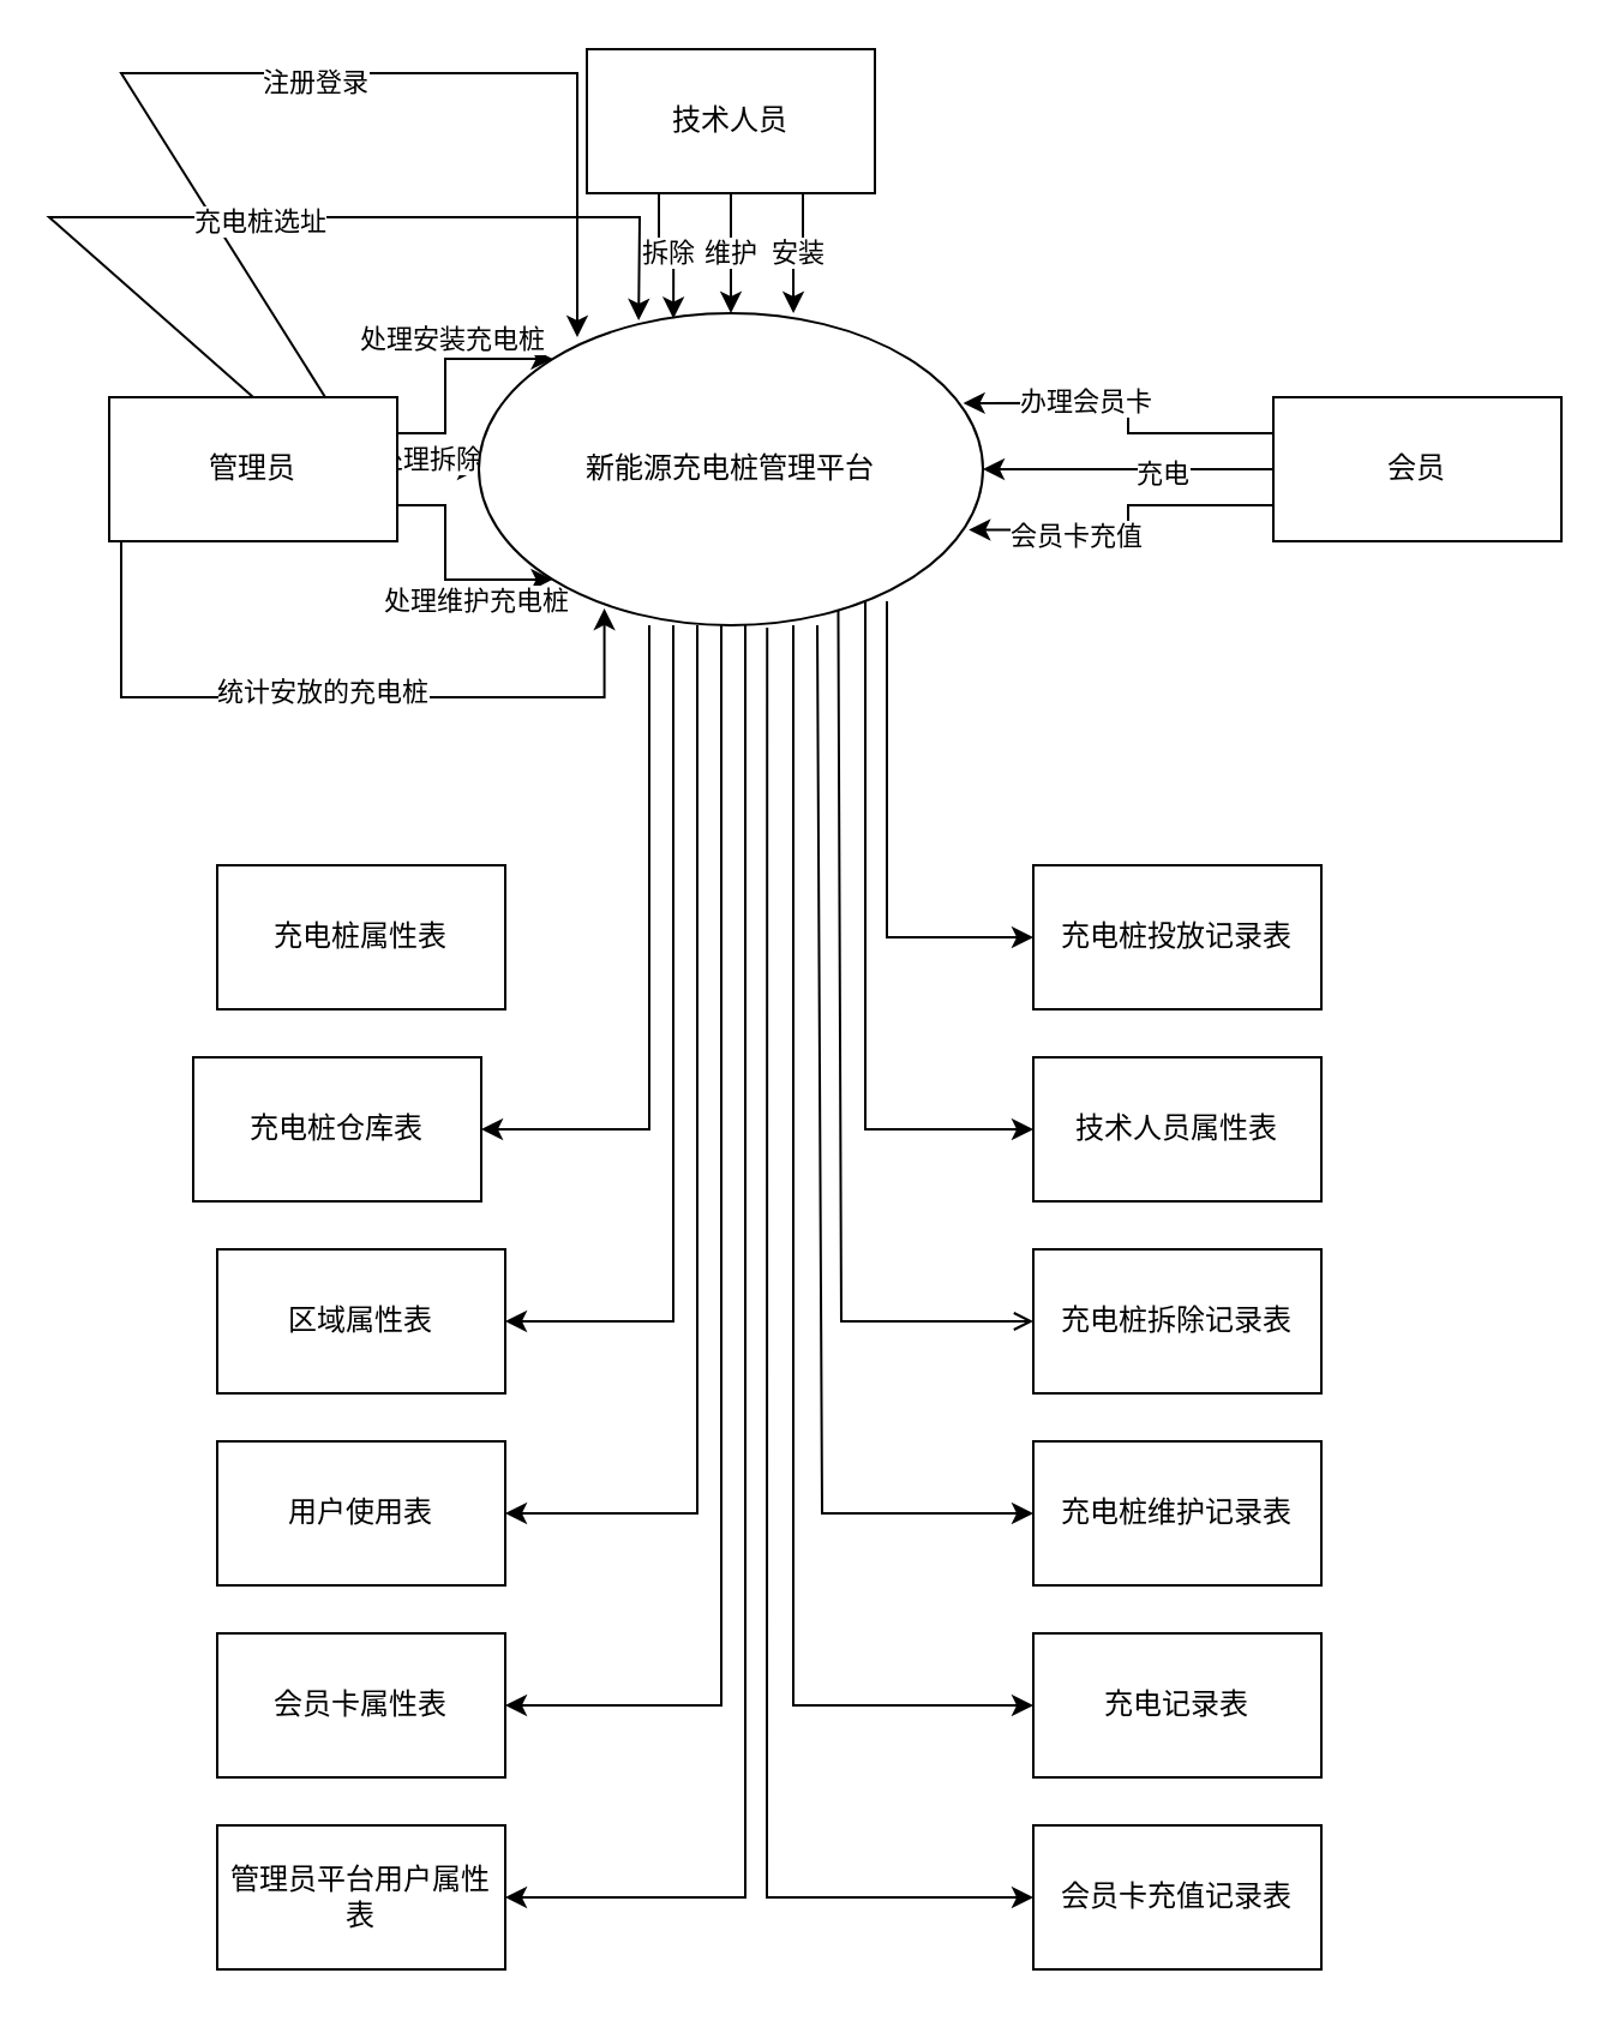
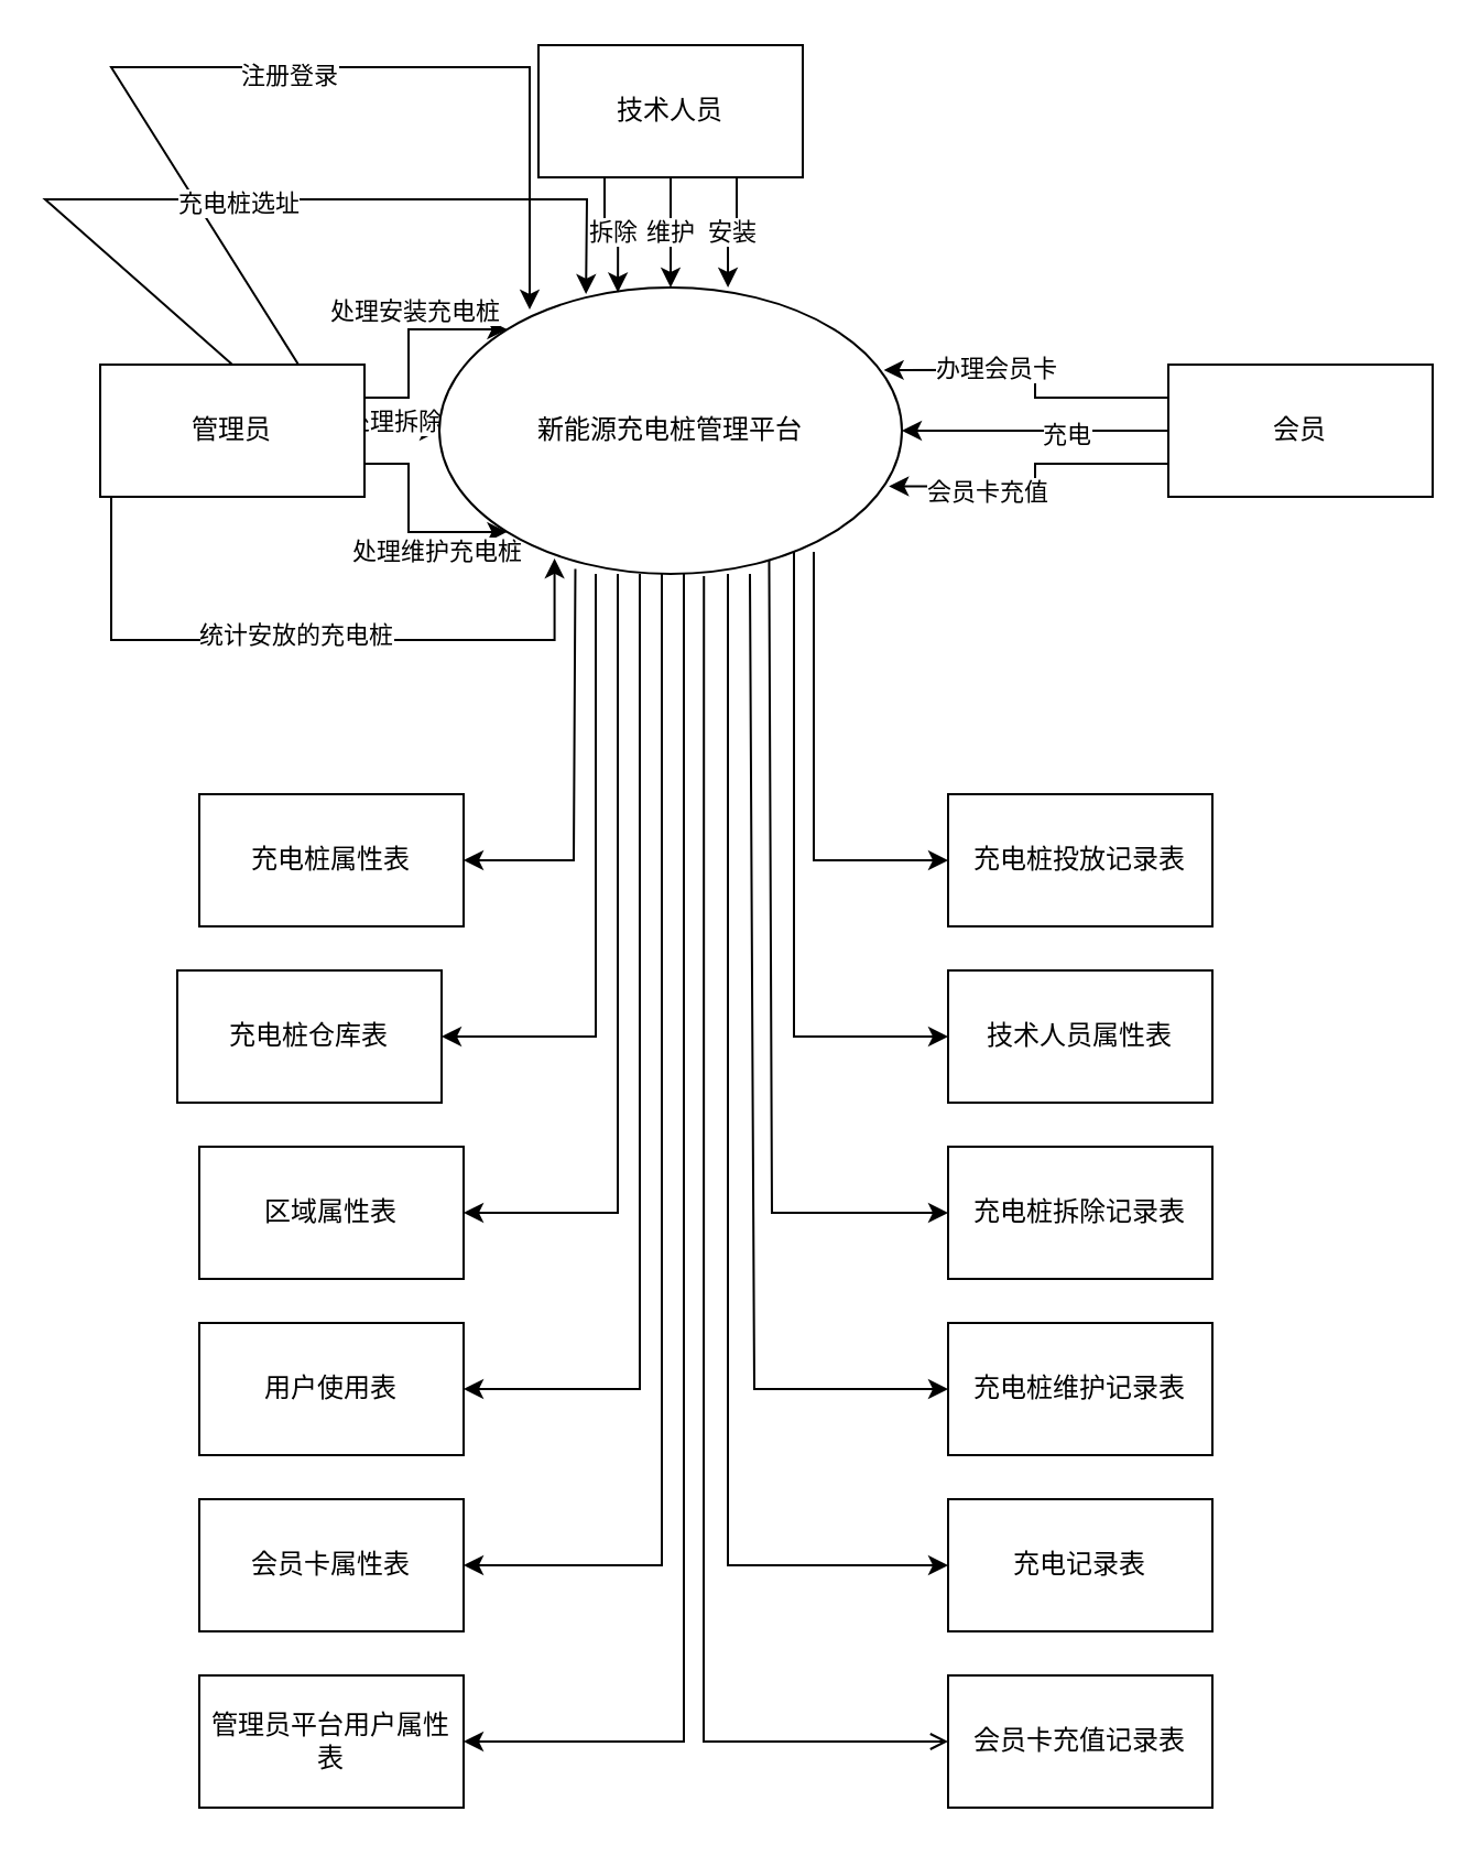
  <mxCell id="0" />
  <mxCell id="1" parent="0" />
  <mxCell id="2" value="" style="edgeStyle=orthogonalEdgeStyle;rounded=0;orthogonalLoop=1;jettySize=auto;html=1;" edge="1" parent="1" source="10" target="11"><mxGeometry relative="1" as="geometry" /></mxCell>
  <mxCell id="3" value="处理拆除充电桩" style="edgeLabel;html=1;align=center;verticalAlign=middle;resizable=0;points=[];" vertex="1" connectable="0" parent="2"><mxGeometry x="-0.343" y="-3" relative="1" as="geometry"><mxPoint x="14" y="-8" as="offset" /></mxGeometry></mxCell>
  <mxCell id="4" style="edgeStyle=orthogonalEdgeStyle;rounded=0;orthogonalLoop=1;jettySize=auto;html=1;exitX=1;exitY=0.75;exitDx=0;exitDy=0;entryX=0;entryY=1;entryDx=0;entryDy=0;" edge="1" parent="1" source="10" target="11"><mxGeometry relative="1" as="geometry" /></mxCell>
  <mxCell id="5" value="处理维护充电桩" style="edgeLabel;html=1;align=center;verticalAlign=middle;resizable=0;points=[];" vertex="1" connectable="0" parent="4"><mxGeometry x="0.333" y="2" relative="1" as="geometry"><mxPoint y="11" as="offset" /></mxGeometry></mxCell>
  <mxCell id="6" style="edgeStyle=orthogonalEdgeStyle;rounded=0;orthogonalLoop=1;jettySize=auto;html=1;exitX=1;exitY=0.25;exitDx=0;exitDy=0;entryX=0;entryY=0;entryDx=0;entryDy=0;" edge="1" parent="1" source="10" target="11"><mxGeometry relative="1" as="geometry" /></mxCell>
  <mxCell id="7" value="处理安装充电桩" style="edgeLabel;html=1;align=center;verticalAlign=middle;resizable=0;points=[];" vertex="1" connectable="0" parent="6"><mxGeometry x="0.099" y="2" relative="1" as="geometry"><mxPoint y="-7" as="offset" /></mxGeometry></mxCell>
  <mxCell id="8" style="edgeStyle=orthogonalEdgeStyle;rounded=0;orthogonalLoop=1;jettySize=auto;html=1;exitX=0.75;exitY=1;exitDx=0;exitDy=0;entryX=0.249;entryY=0.946;entryDx=0;entryDy=0;entryPerimeter=0;" edge="1" parent="1" source="10" target="11"><mxGeometry relative="1" as="geometry"><Array as="points"><mxPoint x="50" y="290" /><mxPoint x="251" y="290" /></Array></mxGeometry></mxCell>
  <mxCell id="9" value="统计安放的充电桩" style="edgeLabel;html=1;align=center;verticalAlign=middle;resizable=0;points=[];" vertex="1" connectable="0" parent="8"><mxGeometry x="0.37" y="3" relative="1" as="geometry"><mxPoint x="-33" as="offset" /></mxGeometry></mxCell>
  <mxCell id="10" value="管理员" style="rounded=0;whiteSpace=wrap;html=1;" vertex="1" parent="1"><mxGeometry x="45" y="165" width="120" height="60" as="geometry" /></mxCell>
  <mxCell id="11" value="新能源充电桩管理平台" style="ellipse;whiteSpace=wrap;html=1;" vertex="1" parent="1"><mxGeometry x="199" y="130" width="210" height="130" as="geometry" /></mxCell>
  <mxCell id="12" value="维护" style="edgeStyle=orthogonalEdgeStyle;rounded=0;orthogonalLoop=1;jettySize=auto;html=1;" edge="1" parent="1" source="15" target="11"><mxGeometry relative="1" as="geometry" /></mxCell>
  <mxCell id="13" value="安装" style="edgeStyle=orthogonalEdgeStyle;rounded=0;orthogonalLoop=1;jettySize=auto;html=1;exitX=0.75;exitY=1;exitDx=0;exitDy=0;entryX=0.624;entryY=0;entryDx=0;entryDy=0;entryPerimeter=0;" edge="1" parent="1" source="15" target="11"><mxGeometry relative="1" as="geometry" /></mxCell>
  <mxCell id="14" value="拆除" style="edgeStyle=orthogonalEdgeStyle;rounded=0;orthogonalLoop=1;jettySize=auto;html=1;exitX=0.25;exitY=1;exitDx=0;exitDy=0;entryX=0.386;entryY=0.017;entryDx=0;entryDy=0;entryPerimeter=0;" edge="1" parent="1" source="15" target="11"><mxGeometry relative="1" as="geometry" /></mxCell>
  <mxCell id="15" value="技术人员" style="rounded=0;whiteSpace=wrap;html=1;" vertex="1" parent="1"><mxGeometry x="244" y="20" width="120" height="60" as="geometry" /></mxCell>
  <mxCell id="16" style="edgeStyle=orthogonalEdgeStyle;rounded=0;orthogonalLoop=1;jettySize=auto;html=1;exitX=0;exitY=0.5;exitDx=0;exitDy=0;entryX=1;entryY=0.5;entryDx=0;entryDy=0;" edge="1" parent="1" source="22" target="11"><mxGeometry relative="1" as="geometry" /></mxCell>
  <mxCell id="17" value="充电" style="edgeLabel;html=1;align=center;verticalAlign=middle;resizable=0;points=[];" vertex="1" connectable="0" parent="16"><mxGeometry x="-0.22" y="1" relative="1" as="geometry"><mxPoint as="offset" /></mxGeometry></mxCell>
  <mxCell id="18" style="edgeStyle=orthogonalEdgeStyle;rounded=0;orthogonalLoop=1;jettySize=auto;html=1;exitX=0;exitY=0.75;exitDx=0;exitDy=0;entryX=0.972;entryY=0.694;entryDx=0;entryDy=0;entryPerimeter=0;" edge="1" parent="1" source="22" target="11"><mxGeometry relative="1" as="geometry" /></mxCell>
  <mxCell id="19" value="会员卡充值" style="edgeLabel;html=1;align=center;verticalAlign=middle;resizable=0;points=[];" vertex="1" connectable="0" parent="18"><mxGeometry x="0.363" y="2" relative="1" as="geometry"><mxPoint as="offset" /></mxGeometry></mxCell>
  <mxCell id="20" style="edgeStyle=orthogonalEdgeStyle;rounded=0;orthogonalLoop=1;jettySize=auto;html=1;exitX=0;exitY=0.25;exitDx=0;exitDy=0;entryX=0.961;entryY=0.288;entryDx=0;entryDy=0;entryPerimeter=0;" edge="1" parent="1" source="22" target="11"><mxGeometry relative="1" as="geometry" /></mxCell>
  <mxCell id="21" value="办理会员卡" style="edgeLabel;html=1;align=center;verticalAlign=middle;resizable=0;points=[];" vertex="1" connectable="0" parent="20"><mxGeometry x="0.281" y="-1" relative="1" as="geometry"><mxPoint as="offset" /></mxGeometry></mxCell>
  <mxCell id="22" value="会员" style="rounded=0;whiteSpace=wrap;html=1;" vertex="1" parent="1"><mxGeometry x="530" y="165" width="120" height="60" as="geometry" /></mxCell>
  <mxCell id="23" value="" style="endArrow=classic;html=1;rounded=0;exitX=0.75;exitY=0;exitDx=0;exitDy=0;" edge="1" parent="1" source="10"><mxGeometry width="50" height="50" relative="1" as="geometry"><mxPoint x="280" y="280" as="sourcePoint" /><mxPoint x="240" y="140" as="targetPoint" /><Array as="points"><mxPoint x="50" y="30" /><mxPoint x="140" y="30" /><mxPoint x="240" y="30" /><mxPoint x="240" y="80" /></Array></mxGeometry></mxCell>
  <mxCell id="24" value="注册登录" style="edgeLabel;html=1;align=center;verticalAlign=middle;resizable=0;points=[];" vertex="1" connectable="0" parent="23"><mxGeometry x="0.229" y="-3" relative="1" as="geometry"><mxPoint x="-42" as="offset" /></mxGeometry></mxCell>
  <mxCell id="25" value="" style="endArrow=classic;html=1;rounded=0;exitX=0.5;exitY=0;exitDx=0;exitDy=0;entryX=0.317;entryY=0.023;entryDx=0;entryDy=0;entryPerimeter=0;" edge="1" parent="1" source="10" target="11"><mxGeometry width="50" height="50" relative="1" as="geometry"><mxPoint x="280" y="280" as="sourcePoint" /><mxPoint x="330" y="230" as="targetPoint" /><Array as="points"><mxPoint x="20" y="90" /><mxPoint x="140" y="90" /><mxPoint x="266" y="90" /></Array></mxGeometry></mxCell>
  <mxCell id="26" value="充电桩选址" style="edgeLabel;html=1;align=center;verticalAlign=middle;resizable=0;points=[];" vertex="1" connectable="0" parent="25"><mxGeometry x="-0.128" y="-1" relative="1" as="geometry"><mxPoint x="26" as="offset" /></mxGeometry></mxCell>
  <mxCell id="27" value="充电桩属性表" style="rounded=0;whiteSpace=wrap;html=1;" vertex="1" parent="1"><mxGeometry x="90" y="360" width="120" height="60" as="geometry" /></mxCell>
  <mxCell id="28" value="充电桩仓库表" style="rounded=0;whiteSpace=wrap;html=1;" vertex="1" parent="1"><mxGeometry x="80" y="440" width="120" height="60" as="geometry" /></mxCell>
  <mxCell id="29" value="区域属性表" style="rounded=0;whiteSpace=wrap;html=1;" vertex="1" parent="1"><mxGeometry x="90" y="520" width="120" height="60" as="geometry" /></mxCell>
  <mxCell id="30" value="用户使用表" style="rounded=0;whiteSpace=wrap;html=1;" vertex="1" parent="1"><mxGeometry x="90" y="600" width="120" height="60" as="geometry" /></mxCell>
  <mxCell id="31" value="会员卡属性表" style="rounded=0;whiteSpace=wrap;html=1;" vertex="1" parent="1"><mxGeometry x="90" y="680" width="120" height="60" as="geometry" /></mxCell>
  <mxCell id="32" value="管理员平台用户属性表" style="rounded=0;whiteSpace=wrap;html=1;" vertex="1" parent="1"><mxGeometry x="90" y="760" width="120" height="60" as="geometry" /></mxCell>
  <mxCell id="33" value="充电桩投放记录表" style="rounded=0;whiteSpace=wrap;html=1;" vertex="1" parent="1"><mxGeometry x="430" y="360" width="120" height="60" as="geometry" /></mxCell>
  <mxCell id="34" value="技术人员属性表" style="rounded=0;whiteSpace=wrap;html=1;" vertex="1" parent="1"><mxGeometry x="430" y="440" width="120" height="60" as="geometry" /></mxCell>
  <mxCell id="35" value="充电桩拆除记录表" style="rounded=0;whiteSpace=wrap;html=1;" vertex="1" parent="1"><mxGeometry x="430" y="520" width="120" height="60" as="geometry" /></mxCell>
  <mxCell id="36" value="充电桩维护记录表" style="rounded=0;whiteSpace=wrap;html=1;" vertex="1" parent="1"><mxGeometry x="430" y="600" width="120" height="60" as="geometry" /></mxCell>
  <mxCell id="37" value="充电记录表" style="rounded=0;whiteSpace=wrap;html=1;" vertex="1" parent="1"><mxGeometry x="430" y="680" width="120" height="60" as="geometry" /></mxCell>
  <mxCell id="38" value="会员卡充值记录表" style="rounded=0;whiteSpace=wrap;html=1;" vertex="1" parent="1"><mxGeometry x="430" y="760" width="120" height="60" as="geometry" /></mxCell>
+ <mxCell id="39" value="" style="endArrow=classic;html=1;rounded=0;entryX=1;entryY=0.5;entryDx=0;entryDy=0;exitX=0.294;exitY=0.983;exitDx=0;exitDy=0;exitPerimeter=0;" edge="1" parent="1" source="11" target="27"><mxGeometry width="50" height="50" relative="1" as="geometry"><mxPoint x="270" y="260" as="sourcePoint" /><mxPoint x="330" y="490" as="targetPoint" /><Array as="points"><mxPoint x="260" y="390" /></Array></mxGeometry></mxCell>
  <mxCell id="40" value="" style="endArrow=classic;html=1;rounded=0;entryX=1;entryY=0.5;entryDx=0;entryDy=0;" edge="1" parent="1" target="28"><mxGeometry width="50" height="50" relative="1" as="geometry"><mxPoint x="270" y="260" as="sourcePoint" /><mxPoint x="330" y="360" as="targetPoint" /><Array as="points"><mxPoint x="270" y="470" /></Array></mxGeometry></mxCell>
  <mxCell id="41" value="" style="endArrow=classic;html=1;rounded=0;entryX=1;entryY=0.5;entryDx=0;entryDy=0;" edge="1" parent="1" target="29"><mxGeometry width="50" height="50" relative="1" as="geometry"><mxPoint x="280" y="260" as="sourcePoint" /><mxPoint x="330" y="360" as="targetPoint" /><Array as="points"><mxPoint x="280" y="550" /></Array></mxGeometry></mxCell>
  <mxCell id="42" value="" style="endArrow=classic;html=1;rounded=0;entryX=1;entryY=0.5;entryDx=0;entryDy=0;" edge="1" parent="1" target="30"><mxGeometry width="50" height="50" relative="1" as="geometry"><mxPoint x="290" y="260" as="sourcePoint" /><mxPoint x="330" y="490" as="targetPoint" /><Array as="points"><mxPoint x="290" y="630" /></Array></mxGeometry></mxCell>
  <mxCell id="43" value="" style="endArrow=classic;html=1;rounded=0;entryX=1;entryY=0.5;entryDx=0;entryDy=0;" edge="1" parent="1" target="31"><mxGeometry width="50" height="50" relative="1" as="geometry"><mxPoint x="300" y="260" as="sourcePoint" /><mxPoint x="330" y="490" as="targetPoint" /><Array as="points"><mxPoint x="300" y="380" /><mxPoint x="300" y="490" /><mxPoint x="300" y="710" /></Array></mxGeometry></mxCell>
  <mxCell id="44" value="" style="endArrow=classic;html=1;rounded=0;entryX=1;entryY=0.5;entryDx=0;entryDy=0;" edge="1" parent="1" target="32"><mxGeometry width="50" height="50" relative="1" as="geometry"><mxPoint x="310" y="260" as="sourcePoint" /><mxPoint x="330" y="490" as="targetPoint" /><Array as="points"><mxPoint x="310" y="520" /><mxPoint x="310" y="790" /></Array></mxGeometry></mxCell>
- <mxCell id="45" value="" style="endArrow=classic;html=1;rounded=0;entryX=0;entryY=0.5;entryDx=0;entryDy=0;exitX=0.572;exitY=1.008;exitDx=0;exitDy=0;exitPerimeter=0;" edge="1" parent="1" source="11" target="38"><mxGeometry width="50" height="50" relative="1" as="geometry"><mxPoint x="280" y="540" as="sourcePoint" /><mxPoint x="330" y="490" as="targetPoint" /><Array as="points"><mxPoint x="319" y="790" /></Array></mxGeometry></mxCell>
+ <mxCell id="45" value="" style="endArrow=open;html=1;rounded=0;entryX=0;entryY=0.5;entryDx=0;entryDy=0;exitX=0.572;exitY=1.008;exitDx=0;exitDy=0;exitPerimeter=0;" edge="1" parent="1" source="11" target="38"><mxGeometry width="50" height="50" relative="1" as="geometry"><mxPoint x="280" y="540" as="sourcePoint" /><mxPoint x="330" y="490" as="targetPoint" /><Array as="points"><mxPoint x="319" y="790" /></Array></mxGeometry></mxCell>
  <mxCell id="46" value="" style="endArrow=classic;html=1;rounded=0;entryX=0;entryY=0.5;entryDx=0;entryDy=0;" edge="1" parent="1" target="37"><mxGeometry width="50" height="50" relative="1" as="geometry"><mxPoint x="330" y="260" as="sourcePoint" /><mxPoint x="330" y="490" as="targetPoint" /><Array as="points"><mxPoint x="330" y="710" /></Array></mxGeometry></mxCell>
  <mxCell id="47" value="" style="endArrow=classic;html=1;rounded=0;entryX=0;entryY=0.5;entryDx=0;entryDy=0;" edge="1" parent="1" target="36"><mxGeometry width="50" height="50" relative="1" as="geometry"><mxPoint x="340" y="260" as="sourcePoint" /><mxPoint x="330" y="490" as="targetPoint" /><Array as="points"><mxPoint x="342" y="630" /></Array></mxGeometry></mxCell>
- <mxCell id="48" value="" style="endArrow=open;html=1;rounded=0;entryX=0;entryY=0.5;entryDx=0;entryDy=0;exitX=0.713;exitY=0.952;exitDx=0;exitDy=0;exitPerimeter=0;" edge="1" parent="1" source="11" target="35"><mxGeometry width="50" height="50" relative="1" as="geometry"><mxPoint x="280" y="540" as="sourcePoint" /><mxPoint x="330" y="490" as="targetPoint" /><Array as="points"><mxPoint x="350" y="550" /></Array></mxGeometry></mxCell>
+ <mxCell id="48" value="" style="endArrow=classic;html=1;rounded=0;entryX=0;entryY=0.5;entryDx=0;entryDy=0;exitX=0.713;exitY=0.952;exitDx=0;exitDy=0;exitPerimeter=0;" edge="1" parent="1" source="11" target="35"><mxGeometry width="50" height="50" relative="1" as="geometry"><mxPoint x="280" y="540" as="sourcePoint" /><mxPoint x="330" y="490" as="targetPoint" /><Array as="points"><mxPoint x="350" y="550" /></Array></mxGeometry></mxCell>
  <mxCell id="49" value="" style="endArrow=classic;html=1;rounded=0;entryX=0;entryY=0.5;entryDx=0;entryDy=0;" edge="1" parent="1" target="34"><mxGeometry width="50" height="50" relative="1" as="geometry"><mxPoint x="360" y="250" as="sourcePoint" /><mxPoint x="330" y="490" as="targetPoint" /><Array as="points"><mxPoint x="360" y="470" /></Array></mxGeometry></mxCell>
  <mxCell id="50" value="" style="endArrow=classic;html=1;rounded=0;entryX=0;entryY=0.5;entryDx=0;entryDy=0;" edge="1" parent="1" target="33"><mxGeometry width="50" height="50" relative="1" as="geometry"><mxPoint x="369" y="250" as="sourcePoint" /><mxPoint x="330" y="490" as="targetPoint" /><Array as="points"><mxPoint x="369" y="390" /></Array></mxGeometry></mxCell>
